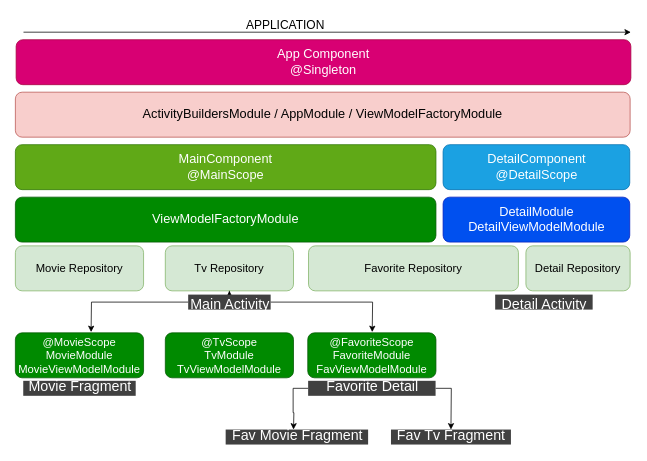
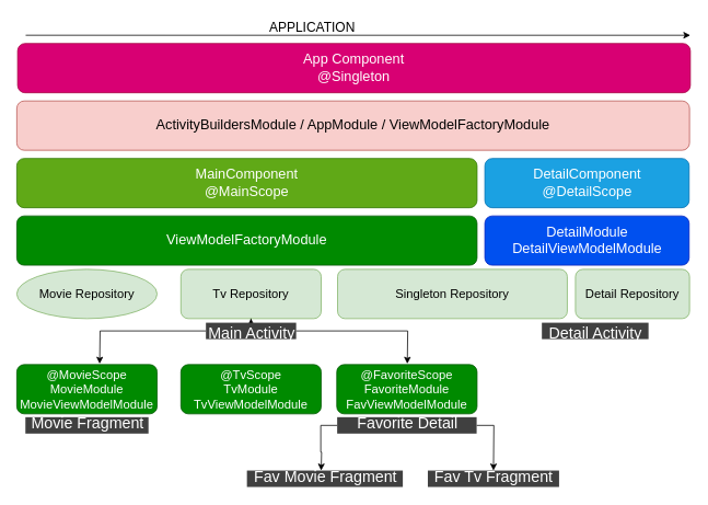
  <mxCell id="0" />
  <mxCell id="1" parent="0" />
  <mxCell id="2" value="App Component&lt;br style=&quot;font-size: 17px;&quot;&gt;@Singleton" style="rounded=1;whiteSpace=wrap;html=1;fillColor=#d80073;strokeColor=#A50040;fontColor=#ffffff;fontSize=17;" parent="1" vertex="1"><mxGeometry y="52" width="820" height="60" as="geometry" x="21" /></mxCell>
  <mxCell id="3" value="ActivityBuildersModule / AppModule / ViewModelFactoryModule" style="rounded=1;whiteSpace=wrap;html=1;fillColor=#f8cecc;strokeColor=#b85450;fontSize=17;fontColor=#030303;" parent="1" vertex="1"><mxGeometry x="20" y="122" width="820" height="60" as="geometry" /></mxCell>
  <mxCell id="4" value="MainComponent&lt;br&gt;@MainScope" style="rounded=1;whiteSpace=wrap;html=1;fillColor=#60a917;strokeColor=#2D7600;fontSize=17;fontColor=#ffffff;" parent="1" vertex="1"><mxGeometry x="20" y="192" width="561" height="60" as="geometry" /></mxCell>
  <mxCell id="5" value="ViewModelFactoryModule" style="rounded=1;whiteSpace=wrap;html=1;fillColor=#008a00;strokeColor=#005700;fontSize=17;fontColor=#ffffff;" parent="1" vertex="1"><mxGeometry x="20" y="262" width="561" height="60" as="geometry" /></mxCell>
  <mxCell id="6" value="@MovieScope&lt;br style=&quot;font-size: 15px;&quot;&gt;MovieModule&lt;br style=&quot;font-size: 15px;&quot;&gt;MovieViewModelModule" style="rounded=1;whiteSpace=wrap;html=1;fontSize=15;fontColor=#ffffff;fillColor=#008a00;strokeColor=#005700;" parent="1" vertex="1"><mxGeometry x="20" y="443" width="171" height="60" as="geometry" /></mxCell>
  <mxCell id="7" style="edgeStyle=orthogonalEdgeStyle;rounded=0;orthogonalLoop=1;jettySize=auto;html=1;fontSize=19;fontColor=#FFFFFF;" parent="1" source="10" edge="1"><mxGeometry relative="1" as="geometry"><mxPoint x="121" y="442" as="targetPoint" /></mxGeometry></mxCell>
  <mxCell id="8" style="edgeStyle=orthogonalEdgeStyle;rounded=0;orthogonalLoop=1;jettySize=auto;html=1;fontSize=15;fontColor=#FFFFFF;" parent="1" source="10" edge="1"><mxGeometry relative="1" as="geometry"><mxPoint x="496" y="442" as="targetPoint" /></mxGeometry></mxCell>
  <mxCell id="9" style="edgeStyle=orthogonalEdgeStyle;rounded=0;orthogonalLoop=1;jettySize=auto;html=1;" edge="1" parent="1" source="10" target="21"><mxGeometry relative="1" as="geometry" /></mxCell>
  <mxCell id="10" value="Main Activity" style="text;html=1;resizable=0;points=[];autosize=1;align=center;verticalAlign=top;spacingTop=-4;fontSize=19;fontColor=#FFFFFF;fillColor=#404040;" parent="1" vertex="1"><mxGeometry x="250.5" y="392" width="110" height="20" as="geometry" /></mxCell>
  <mxCell id="11" value="Movie Fragment" style="text;html=1;resizable=0;points=[];autosize=1;align=center;verticalAlign=middle;spacingTop=-4;fontSize=19;fontColor=#FFFFFF;fillColor=#404040;" parent="1" vertex="1"><mxGeometry x="30.5" y="507" width="150" height="20" as="geometry" /></mxCell>
  <mxCell id="12" style="edgeStyle=orthogonalEdgeStyle;rounded=0;orthogonalLoop=1;jettySize=auto;html=1;" edge="1" parent="1" source="14"><mxGeometry relative="1" as="geometry"><mxPoint x="391" y="572" as="targetPoint" /></mxGeometry></mxCell>
  <mxCell id="13" style="edgeStyle=orthogonalEdgeStyle;rounded=0;orthogonalLoop=1;jettySize=auto;html=1;" edge="1" parent="1" source="14"><mxGeometry relative="1" as="geometry"><mxPoint x="601" y="572" as="targetPoint" /></mxGeometry></mxCell>
  <mxCell id="14" value="Favorite Detail" style="text;html=1;resizable=0;points=[];autosize=1;align=center;verticalAlign=middle;spacingTop=-4;fontSize=19;fontColor=#FFFFFF;fillColor=#404040;" parent="1" vertex="1"><mxGeometry x="410.5" y="507" width="170" height="20" as="geometry" /></mxCell>
  <mxCell id="15" value="@TvScope&lt;br style=&quot;font-size: 15px&quot;&gt;TvModule&lt;br style=&quot;font-size: 15px&quot;&gt;TvViewModelModule" style="rounded=1;whiteSpace=wrap;html=1;fontSize=15;fontColor=#ffffff;fillColor=#008a00;strokeColor=#005700;verticalAlign=middle;" parent="1" vertex="1"><mxGeometry x="220" y="443" width="171" height="60" as="geometry" /></mxCell>
  <mxCell id="16" value="@FavoriteScope&lt;br style=&quot;font-size: 15px&quot;&gt;FavoriteModule&lt;br style=&quot;font-size: 15px&quot;&gt;FavViewModelModule" style="rounded=1;whiteSpace=wrap;html=1;fontSize=15;fontColor=#ffffff;fillColor=#008a00;strokeColor=#005700;" parent="1" vertex="1"><mxGeometry x="410" y="443" width="171" height="60" as="geometry" /></mxCell>
  <mxCell id="17" value="DetailComponent&lt;br&gt;@DetailScope" style="rounded=1;whiteSpace=wrap;html=1;fillColor=#1ba1e2;strokeColor=#006EAF;fontSize=17;fontColor=#ffffff;" parent="1" vertex="1"><mxGeometry x="590.5" y="192" width="249" height="60" as="geometry" /></mxCell>
  <mxCell id="18" value="DetailModule&lt;br&gt;DetailViewModelModule" style="rounded=1;whiteSpace=wrap;html=1;fillColor=#0050ef;strokeColor=#001DBC;fontSize=17;fontColor=#ffffff;" parent="1" vertex="1"><mxGeometry x="590.5" y="262" width="249" height="60" as="geometry" /></mxCell>
  <mxCell id="19" value="Detail Activity" style="text;html=1;resizable=0;points=[];autosize=1;align=center;verticalAlign=top;spacingTop=-4;fontSize=19;fontColor=#FFFFFF;fillColor=#404040;" parent="1" vertex="1"><mxGeometry x="660" y="392" width="130" height="20" as="geometry" /></mxCell>
- <mxCell id="20" value="Movie Repository" style="rounded=1;whiteSpace=wrap;html=1;fontSize=15;fillColor=#d5e8d4;strokeColor=#82b366;" vertex="1" parent="1"><mxGeometry x="20" y="327" width="171" height="60" as="geometry" /></mxCell>
+ <mxCell id="20" value="Movie Repository" style="ellipse;whiteSpace=wrap;html=1;fontSize=15;fillColor=#d5e8d4;strokeColor=#82b366;" vertex="1" parent="1"><mxGeometry x="20" y="327" width="171" height="60" as="geometry" /></mxCell>
  <mxCell id="21" value="Tv Repository" style="rounded=1;whiteSpace=wrap;html=1;fontSize=15;fillColor=#d5e8d4;strokeColor=#82b366;" vertex="1" parent="1"><mxGeometry x="220" y="327" width="171" height="60" as="geometry" /></mxCell>
- <mxCell id="22" value="Favorite Repository" style="rounded=1;whiteSpace=wrap;html=1;fontSize=15;fillColor=#d5e8d4;strokeColor=#82b366;" vertex="1" parent="1"><mxGeometry x="411" y="327" width="280" height="60" as="geometry" /></mxCell>
+ <mxCell id="22" value="Singleton Repository" style="rounded=1;whiteSpace=wrap;html=1;fontSize=15;fillColor=#d5e8d4;strokeColor=#82b366;" vertex="1" parent="1"><mxGeometry x="411" y="327" width="280" height="60" as="geometry" /></mxCell>
  <mxCell id="23" value="Detail Repository" style="rounded=1;whiteSpace=wrap;html=1;fontSize=15;fillColor=#d5e8d4;strokeColor=#82b366;" vertex="1" parent="1"><mxGeometry x="701" y="327" width="139" height="60" as="geometry" /></mxCell>
  <mxCell id="24" value="Fav Movie Fragment" style="text;html=1;resizable=0;points=[];autosize=1;align=center;verticalAlign=middle;spacingTop=-4;fontSize=19;fontColor=#FFFFFF;fillColor=#404040;" vertex="1" parent="1"><mxGeometry x="300.5" y="572" width="190" height="20" as="geometry" /></mxCell>
  <mxCell id="25" value="Fav Tv Fragment" style="text;html=1;resizable=0;points=[];autosize=1;align=center;verticalAlign=middle;spacingTop=-4;fontSize=19;fontColor=#FFFFFF;fillColor=#404040;" vertex="1" parent="1"><mxGeometry x="521" y="572" width="160" height="20" as="geometry" /></mxCell>
  <mxCell id="26" value="" style="endArrow=classic;html=1;exitX=0.012;exitY=-0.167;exitDx=0;exitDy=0;exitPerimeter=0;" edge="1" parent="1" source="2"><mxGeometry width="50" height="50" relative="1" as="geometry"><mxPoint x="20" y="77" as="sourcePoint" /><mxPoint x="841" y="42" as="targetPoint" /></mxGeometry></mxCell>
  <mxCell id="27" value="APPLICATION" style="text;html=1;resizable=0;points=[];autosize=1;align=left;verticalAlign=top;spacingTop=-4;fontSize=16;" vertex="1" parent="1"><mxGeometry x="326" y="20" width="90" height="20" as="geometry" /></mxCell>
